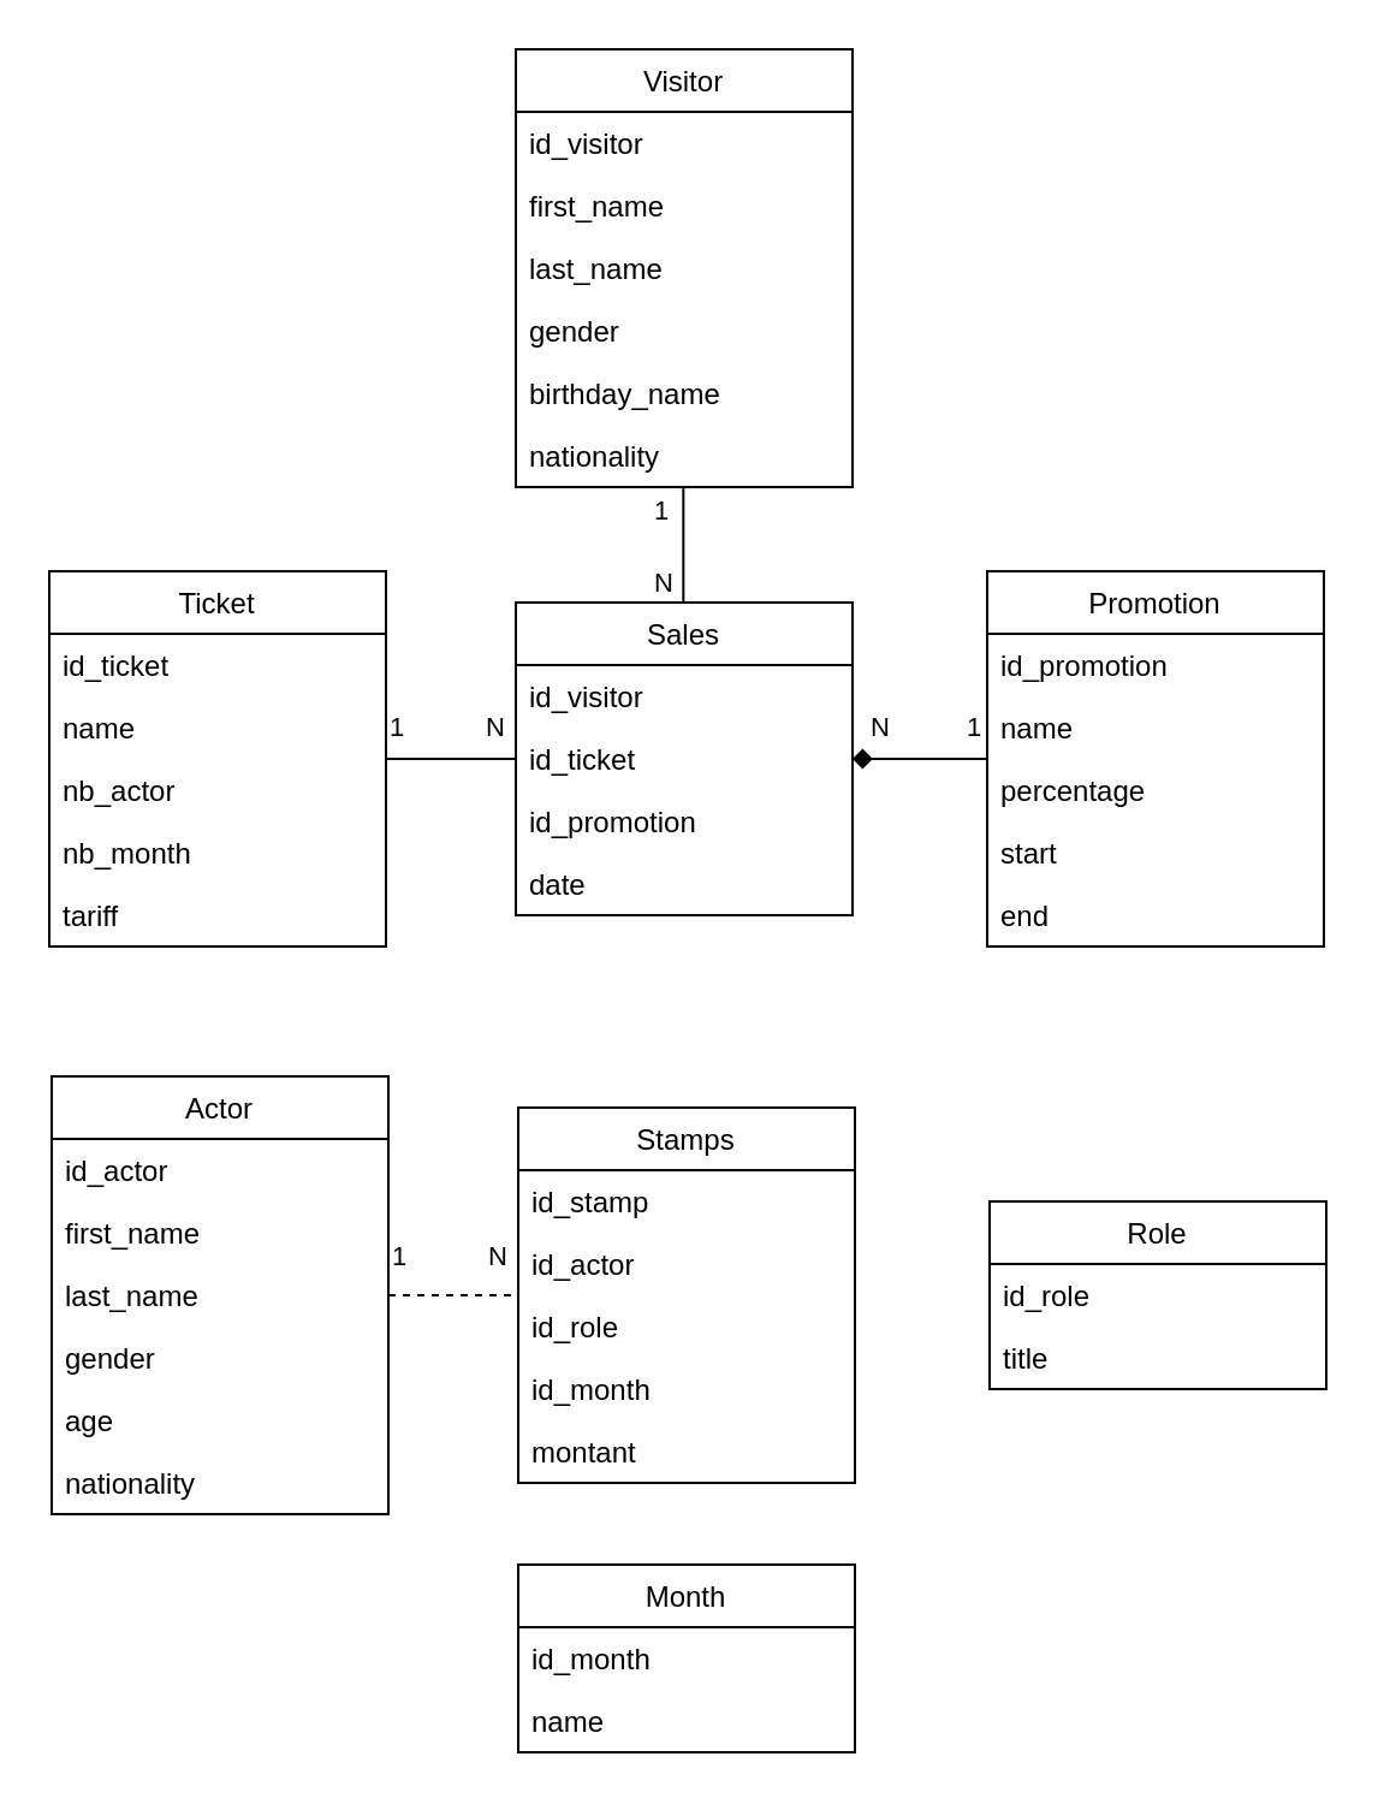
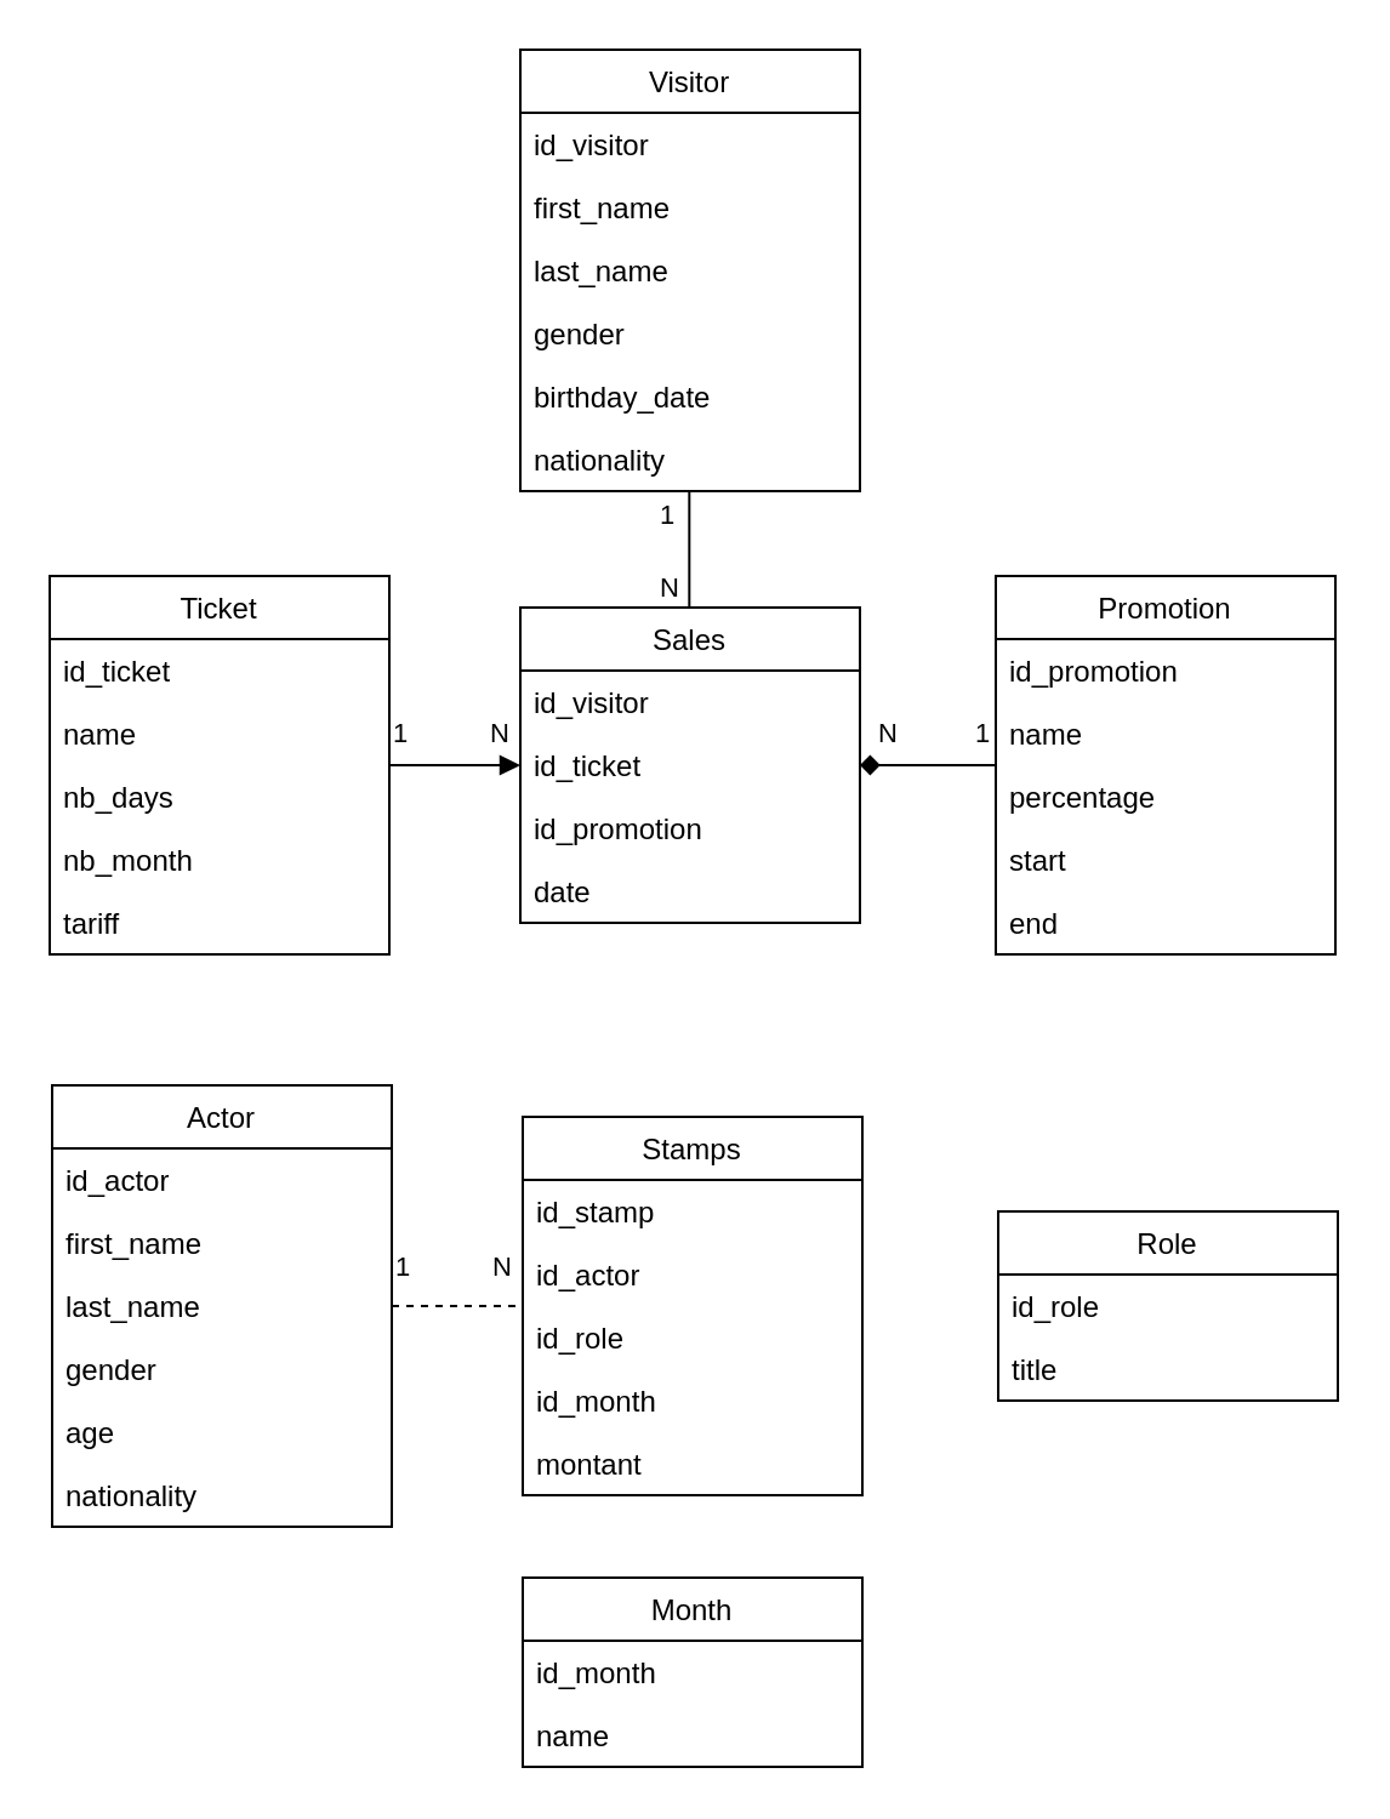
  <mxCell id="0" />
  <mxCell id="1" parent="0" />
  <mxCell id="2" value="Sales" style="swimlane;fontStyle=0;childLayout=stackLayout;horizontal=1;startSize=26;fillColor=none;horizontalStack=0;resizeParent=1;resizeParentMax=0;resizeLast=0;collapsible=1;marginBottom=0;shadow=0;" parent="1" vertex="1"><mxGeometry x="214" y="250" width="140" height="130" as="geometry"><mxRectangle x="210" y="180" width="60" height="26" as="alternateBounds" /></mxGeometry></mxCell>
  <mxCell id="3" value="id_visitor" style="text;strokeColor=none;fillColor=none;align=left;verticalAlign=top;spacingLeft=4;spacingRight=4;overflow=hidden;rotatable=0;points=[[0,0.5],[1,0.5]];portConstraint=eastwest;shadow=0;" parent="2" vertex="1"><mxGeometry y="26" width="140" height="26" as="geometry" /></mxCell>
  <mxCell id="4" value="id_ticket" style="text;strokeColor=none;fillColor=none;align=left;verticalAlign=top;spacingLeft=4;spacingRight=4;overflow=hidden;rotatable=0;points=[[0,0.5],[1,0.5]];portConstraint=eastwest;shadow=0;" parent="2" vertex="1"><mxGeometry y="52" width="140" height="26" as="geometry" /></mxCell>
  <mxCell id="5" value="id_promotion" style="text;strokeColor=none;fillColor=none;align=left;verticalAlign=top;spacingLeft=4;spacingRight=4;overflow=hidden;rotatable=0;points=[[0,0.5],[1,0.5]];portConstraint=eastwest;shadow=0;" parent="2" vertex="1"><mxGeometry y="78" width="140" height="26" as="geometry" /></mxCell>
  <mxCell id="6" value="date" style="text;strokeColor=none;fillColor=none;align=left;verticalAlign=top;spacingLeft=4;spacingRight=4;overflow=hidden;rotatable=0;points=[[0,0.5],[1,0.5]];portConstraint=eastwest;shadow=0;" parent="2" vertex="1"><mxGeometry y="104" width="140" height="26" as="geometry" /></mxCell>
  <mxCell id="7" value="Ticket" style="swimlane;fontStyle=0;childLayout=stackLayout;horizontal=1;startSize=26;fillColor=none;horizontalStack=0;resizeParent=1;resizeParentMax=0;resizeLast=0;collapsible=1;marginBottom=0;shadow=0;" parent="1" vertex="1"><mxGeometry x="20" y="237" width="140" height="156" as="geometry"><mxRectangle x="210" y="180" width="60" height="26" as="alternateBounds" /></mxGeometry></mxCell>
  <mxCell id="8" value="id_ticket" style="text;strokeColor=none;fillColor=none;align=left;verticalAlign=top;spacingLeft=4;spacingRight=4;overflow=hidden;rotatable=0;points=[[0,0.5],[1,0.5]];portConstraint=eastwest;shadow=0;" parent="7" vertex="1"><mxGeometry y="26" width="140" height="26" as="geometry" /></mxCell>
  <mxCell id="9" value="name" style="text;strokeColor=none;fillColor=none;align=left;verticalAlign=top;spacingLeft=4;spacingRight=4;overflow=hidden;rotatable=0;points=[[0,0.5],[1,0.5]];portConstraint=eastwest;shadow=0;" parent="7" vertex="1"><mxGeometry y="52" width="140" height="26" as="geometry" /></mxCell>
- <mxCell id="10" value="nb_actor" style="text;strokeColor=none;fillColor=none;align=left;verticalAlign=top;spacingLeft=4;spacingRight=4;overflow=hidden;rotatable=0;points=[[0,0.5],[1,0.5]];portConstraint=eastwest;shadow=0;" parent="7" vertex="1"><mxGeometry y="78" width="140" height="26" as="geometry" /></mxCell>
+ <mxCell id="10" value="nb_days" style="text;strokeColor=none;fillColor=none;align=left;verticalAlign=top;spacingLeft=4;spacingRight=4;overflow=hidden;rotatable=0;points=[[0,0.5],[1,0.5]];portConstraint=eastwest;shadow=0;" parent="7" vertex="1"><mxGeometry y="78" width="140" height="26" as="geometry" /></mxCell>
  <mxCell id="11" value="nb_month" style="text;strokeColor=none;fillColor=none;align=left;verticalAlign=top;spacingLeft=4;spacingRight=4;overflow=hidden;rotatable=0;points=[[0,0.5],[1,0.5]];portConstraint=eastwest;shadow=0;" parent="7" vertex="1"><mxGeometry y="104" width="140" height="26" as="geometry" /></mxCell>
  <mxCell id="12" value="tariff" style="text;strokeColor=none;fillColor=none;align=left;verticalAlign=top;spacingLeft=4;spacingRight=4;overflow=hidden;rotatable=0;points=[[0,0.5],[1,0.5]];portConstraint=eastwest;shadow=0;" parent="7" vertex="1"><mxGeometry y="130" width="140" height="26" as="geometry" /></mxCell>
  <mxCell id="13" value="Promotion" style="swimlane;fontStyle=0;childLayout=stackLayout;horizontal=1;startSize=26;fillColor=none;horizontalStack=0;resizeParent=1;resizeParentMax=0;resizeLast=0;collapsible=1;marginBottom=0;shadow=0;" parent="1" vertex="1"><mxGeometry x="410" y="237" width="140" height="156" as="geometry"><mxRectangle x="210" y="180" width="60" height="26" as="alternateBounds" /></mxGeometry></mxCell>
  <mxCell id="14" value="id_promotion" style="text;strokeColor=none;fillColor=none;align=left;verticalAlign=top;spacingLeft=4;spacingRight=4;overflow=hidden;rotatable=0;points=[[0,0.5],[1,0.5]];portConstraint=eastwest;shadow=0;" parent="13" vertex="1"><mxGeometry y="26" width="140" height="26" as="geometry" /></mxCell>
  <mxCell id="15" value="name" style="text;strokeColor=none;fillColor=none;align=left;verticalAlign=top;spacingLeft=4;spacingRight=4;overflow=hidden;rotatable=0;points=[[0,0.5],[1,0.5]];portConstraint=eastwest;shadow=0;" parent="13" vertex="1"><mxGeometry y="52" width="140" height="26" as="geometry" /></mxCell>
  <mxCell id="16" value="percentage" style="text;strokeColor=none;fillColor=none;align=left;verticalAlign=top;spacingLeft=4;spacingRight=4;overflow=hidden;rotatable=0;points=[[0,0.5],[1,0.5]];portConstraint=eastwest;shadow=0;" parent="13" vertex="1"><mxGeometry y="78" width="140" height="26" as="geometry" /></mxCell>
  <mxCell id="17" value="start" style="text;strokeColor=none;fillColor=none;align=left;verticalAlign=top;spacingLeft=4;spacingRight=4;overflow=hidden;rotatable=0;points=[[0,0.5],[1,0.5]];portConstraint=eastwest;shadow=0;" parent="13" vertex="1"><mxGeometry y="104" width="140" height="26" as="geometry" /></mxCell>
  <mxCell id="18" value="end" style="text;strokeColor=none;fillColor=none;align=left;verticalAlign=top;spacingLeft=4;spacingRight=4;overflow=hidden;rotatable=0;points=[[0,0.5],[1,0.5]];portConstraint=eastwest;shadow=0;" parent="13" vertex="1"><mxGeometry y="130" width="140" height="26" as="geometry" /></mxCell>
  <mxCell id="19" value="Visitor" style="swimlane;fontStyle=0;childLayout=stackLayout;horizontal=1;startSize=26;fillColor=none;horizontalStack=0;resizeParent=1;resizeParentMax=0;resizeLast=0;collapsible=1;marginBottom=0;shadow=0;" parent="1" vertex="1"><mxGeometry x="214" y="20" width="140" height="182" as="geometry"><mxRectangle x="210" y="180" width="60" height="26" as="alternateBounds" /></mxGeometry></mxCell>
  <mxCell id="20" value="id_visitor" style="text;strokeColor=none;fillColor=none;align=left;verticalAlign=top;spacingLeft=4;spacingRight=4;overflow=hidden;rotatable=0;points=[[0,0.5],[1,0.5]];portConstraint=eastwest;shadow=0;" parent="19" vertex="1"><mxGeometry y="26" width="140" height="26" as="geometry" /></mxCell>
  <mxCell id="21" value="first_name" style="text;strokeColor=none;fillColor=none;align=left;verticalAlign=top;spacingLeft=4;spacingRight=4;overflow=hidden;rotatable=0;points=[[0,0.5],[1,0.5]];portConstraint=eastwest;shadow=0;" parent="19" vertex="1"><mxGeometry y="52" width="140" height="26" as="geometry" /></mxCell>
  <mxCell id="22" value="last_name" style="text;strokeColor=none;fillColor=none;align=left;verticalAlign=top;spacingLeft=4;spacingRight=4;overflow=hidden;rotatable=0;points=[[0,0.5],[1,0.5]];portConstraint=eastwest;shadow=0;" parent="19" vertex="1"><mxGeometry y="78" width="140" height="26" as="geometry" /></mxCell>
  <mxCell id="23" value="gender" style="text;strokeColor=none;fillColor=none;align=left;verticalAlign=top;spacingLeft=4;spacingRight=4;overflow=hidden;rotatable=0;points=[[0,0.5],[1,0.5]];portConstraint=eastwest;shadow=0;" parent="19" vertex="1"><mxGeometry y="104" width="140" height="26" as="geometry" /></mxCell>
- <mxCell id="24" value="birthday_name" style="text;strokeColor=none;fillColor=none;align=left;verticalAlign=top;spacingLeft=4;spacingRight=4;overflow=hidden;rotatable=0;points=[[0,0.5],[1,0.5]];portConstraint=eastwest;shadow=0;" parent="19" vertex="1"><mxGeometry y="130" width="140" height="26" as="geometry" /></mxCell>
+ <mxCell id="24" value="birthday_date" style="text;strokeColor=none;fillColor=none;align=left;verticalAlign=top;spacingLeft=4;spacingRight=4;overflow=hidden;rotatable=0;points=[[0,0.5],[1,0.5]];portConstraint=eastwest;shadow=0;" parent="19" vertex="1"><mxGeometry y="130" width="140" height="26" as="geometry" /></mxCell>
  <mxCell id="25" value="nationality" style="text;strokeColor=none;fillColor=none;align=left;verticalAlign=top;spacingLeft=4;spacingRight=4;overflow=hidden;rotatable=0;points=[[0,0.5],[1,0.5]];portConstraint=eastwest;shadow=0;" parent="19" vertex="1"><mxGeometry y="156" width="140" height="26" as="geometry" /></mxCell>
  <mxCell id="26" value="" style="endArrow=none;html=1;edgeStyle=orthogonalEdgeStyle;shadow=0;" parent="19" edge="1"><mxGeometry relative="1" as="geometry"><mxPoint x="69.66" y="182" as="sourcePoint" /><mxPoint x="69.66" y="230" as="targetPoint" /></mxGeometry></mxCell>
  <mxCell id="27" value="1" style="edgeLabel;resizable=0;html=1;align=left;verticalAlign=bottom;shadow=0;" parent="26" connectable="0" vertex="1"><mxGeometry x="-1" relative="1" as="geometry"><mxPoint x="-13.66" y="18" as="offset" /></mxGeometry></mxCell>
  <mxCell id="28" value="N" style="edgeLabel;resizable=0;html=1;align=right;verticalAlign=bottom;shadow=0;" parent="26" connectable="0" vertex="1"><mxGeometry x="1" relative="1" as="geometry"><mxPoint x="-3.66" as="offset" /></mxGeometry></mxCell>
  <mxCell id="29" value="Stamps" style="swimlane;fontStyle=0;childLayout=stackLayout;horizontal=1;startSize=26;fillColor=none;horizontalStack=0;resizeParent=1;resizeParentMax=0;resizeLast=0;collapsible=1;marginBottom=0;shadow=0;" parent="1" vertex="1"><mxGeometry x="215" y="460" width="140" height="156" as="geometry"><mxRectangle x="210" y="180" width="60" height="26" as="alternateBounds" /></mxGeometry></mxCell>
  <mxCell id="30" value="id_stamp" style="text;strokeColor=none;fillColor=none;align=left;verticalAlign=top;spacingLeft=4;spacingRight=4;overflow=hidden;rotatable=0;points=[[0,0.5],[1,0.5]];portConstraint=eastwest;shadow=0;" parent="29" vertex="1"><mxGeometry y="26" width="140" height="26" as="geometry" /></mxCell>
  <mxCell id="31" value="id_actor" style="text;strokeColor=none;fillColor=none;align=left;verticalAlign=top;spacingLeft=4;spacingRight=4;overflow=hidden;rotatable=0;points=[[0,0.5],[1,0.5]];portConstraint=eastwest;shadow=0;" parent="29" vertex="1"><mxGeometry y="52" width="140" height="26" as="geometry" /></mxCell>
  <mxCell id="32" value="id_role" style="text;strokeColor=none;fillColor=none;align=left;verticalAlign=top;spacingLeft=4;spacingRight=4;overflow=hidden;rotatable=0;points=[[0,0.5],[1,0.5]];portConstraint=eastwest;shadow=0;" parent="29" vertex="1"><mxGeometry y="78" width="140" height="26" as="geometry" /></mxCell>
  <mxCell id="33" value="id_month" style="text;strokeColor=none;fillColor=none;align=left;verticalAlign=top;spacingLeft=4;spacingRight=4;overflow=hidden;rotatable=0;points=[[0,0.5],[1,0.5]];portConstraint=eastwest;shadow=0;" parent="29" vertex="1"><mxGeometry y="104" width="140" height="26" as="geometry" /></mxCell>
  <mxCell id="34" value="montant" style="text;strokeColor=none;fillColor=none;align=left;verticalAlign=top;spacingLeft=4;spacingRight=4;overflow=hidden;rotatable=0;points=[[0,0.5],[1,0.5]];portConstraint=eastwest;shadow=0;" parent="29" vertex="1"><mxGeometry y="130" width="140" height="26" as="geometry" /></mxCell>
  <mxCell id="35" value="Role" style="swimlane;fontStyle=0;childLayout=stackLayout;horizontal=1;startSize=26;fillColor=none;horizontalStack=0;resizeParent=1;resizeParentMax=0;resizeLast=0;collapsible=1;marginBottom=0;shadow=0;" parent="1" vertex="1"><mxGeometry x="411" y="499" width="140" height="78" as="geometry"><mxRectangle x="210" y="180" width="60" height="26" as="alternateBounds" /></mxGeometry></mxCell>
  <mxCell id="36" value="id_role" style="text;strokeColor=none;fillColor=none;align=left;verticalAlign=top;spacingLeft=4;spacingRight=4;overflow=hidden;rotatable=0;points=[[0,0.5],[1,0.5]];portConstraint=eastwest;shadow=0;" parent="35" vertex="1"><mxGeometry y="26" width="140" height="26" as="geometry" /></mxCell>
  <mxCell id="37" value="title" style="text;strokeColor=none;fillColor=none;align=left;verticalAlign=top;spacingLeft=4;spacingRight=4;overflow=hidden;rotatable=0;points=[[0,0.5],[1,0.5]];portConstraint=eastwest;shadow=0;" parent="35" vertex="1"><mxGeometry y="52" width="140" height="26" as="geometry" /></mxCell>
  <mxCell id="38" value="Actor" style="swimlane;fontStyle=0;childLayout=stackLayout;horizontal=1;startSize=26;fillColor=none;horizontalStack=0;resizeParent=1;resizeParentMax=0;resizeLast=0;collapsible=1;marginBottom=0;shadow=0;" parent="1" vertex="1"><mxGeometry x="21" y="447" width="140" height="182" as="geometry"><mxRectangle x="210" y="180" width="60" height="26" as="alternateBounds" /></mxGeometry></mxCell>
  <mxCell id="39" value="id_actor" style="text;strokeColor=none;fillColor=none;align=left;verticalAlign=top;spacingLeft=4;spacingRight=4;overflow=hidden;rotatable=0;points=[[0,0.5],[1,0.5]];portConstraint=eastwest;shadow=0;" parent="38" vertex="1"><mxGeometry y="26" width="140" height="26" as="geometry" /></mxCell>
  <mxCell id="40" value="first_name" style="text;strokeColor=none;fillColor=none;align=left;verticalAlign=top;spacingLeft=4;spacingRight=4;overflow=hidden;rotatable=0;points=[[0,0.5],[1,0.5]];portConstraint=eastwest;shadow=0;" parent="38" vertex="1"><mxGeometry y="52" width="140" height="26" as="geometry" /></mxCell>
  <mxCell id="41" value="last_name" style="text;strokeColor=none;fillColor=none;align=left;verticalAlign=top;spacingLeft=4;spacingRight=4;overflow=hidden;rotatable=0;points=[[0,0.5],[1,0.5]];portConstraint=eastwest;shadow=0;" parent="38" vertex="1"><mxGeometry y="78" width="140" height="26" as="geometry" /></mxCell>
  <mxCell id="42" value="gender" style="text;strokeColor=none;fillColor=none;align=left;verticalAlign=top;spacingLeft=4;spacingRight=4;overflow=hidden;rotatable=0;points=[[0,0.5],[1,0.5]];portConstraint=eastwest;shadow=0;" parent="38" vertex="1"><mxGeometry y="104" width="140" height="26" as="geometry" /></mxCell>
  <mxCell id="43" value="age" style="text;strokeColor=none;fillColor=none;align=left;verticalAlign=top;spacingLeft=4;spacingRight=4;overflow=hidden;rotatable=0;points=[[0,0.5],[1,0.5]];portConstraint=eastwest;shadow=0;" parent="38" vertex="1"><mxGeometry y="130" width="140" height="26" as="geometry" /></mxCell>
  <mxCell id="44" value="nationality" style="text;strokeColor=none;fillColor=none;align=left;verticalAlign=top;spacingLeft=4;spacingRight=4;overflow=hidden;rotatable=0;points=[[0,0.5],[1,0.5]];portConstraint=eastwest;shadow=0;" parent="38" vertex="1"><mxGeometry y="156" width="140" height="26" as="geometry" /></mxCell>
  <mxCell id="45" value="Month" style="swimlane;fontStyle=0;childLayout=stackLayout;horizontal=1;startSize=26;fillColor=none;horizontalStack=0;resizeParent=1;resizeParentMax=0;resizeLast=0;collapsible=1;marginBottom=0;shadow=0;" parent="1" vertex="1"><mxGeometry x="215" y="650" width="140" height="78" as="geometry"><mxRectangle x="210" y="180" width="60" height="26" as="alternateBounds" /></mxGeometry></mxCell>
  <mxCell id="46" value="id_month" style="text;strokeColor=none;fillColor=none;align=left;verticalAlign=top;spacingLeft=4;spacingRight=4;overflow=hidden;rotatable=0;points=[[0,0.5],[1,0.5]];portConstraint=eastwest;shadow=0;" parent="45" vertex="1"><mxGeometry y="26" width="140" height="26" as="geometry" /></mxCell>
  <mxCell id="47" value="name" style="text;strokeColor=none;fillColor=none;align=left;verticalAlign=top;spacingLeft=4;spacingRight=4;overflow=hidden;rotatable=0;points=[[0,0.5],[1,0.5]];portConstraint=eastwest;shadow=0;" parent="45" vertex="1"><mxGeometry y="52" width="140" height="26" as="geometry" /></mxCell>
  <mxCell id="48" value="" style="endArrow=diamond;html=1;edgeStyle=orthogonalEdgeStyle;shadow=0;" parent="1" source="13" target="2" edge="1"><mxGeometry relative="1" as="geometry"><mxPoint x="637.66" y="262" as="sourcePoint" /><mxPoint x="637.66" y="310" as="targetPoint" /></mxGeometry></mxCell>
  <mxCell id="49" value="1" style="edgeLabel;resizable=0;html=1;align=left;verticalAlign=bottom;shadow=0;" parent="48" connectable="0" vertex="1"><mxGeometry x="-1" relative="1" as="geometry"><mxPoint x="-10" y="-5" as="offset" /></mxGeometry></mxCell>
  <mxCell id="50" value="N" style="edgeLabel;resizable=0;html=1;align=right;verticalAlign=bottom;shadow=0;" parent="48" connectable="0" vertex="1"><mxGeometry x="1" relative="1" as="geometry"><mxPoint x="16" y="-5" as="offset" /></mxGeometry></mxCell>
- <mxCell id="51" value="" style="endArrow=none;html=1;edgeStyle=orthogonalEdgeStyle;shadow=0;" parent="1" source="7" target="2" edge="1"><mxGeometry relative="1" as="geometry"><mxPoint x="420" y="338" as="sourcePoint" /><mxPoint x="364" y="325" as="targetPoint" /></mxGeometry></mxCell>
+ <mxCell id="51" value="" style="endArrow=block;html=1;edgeStyle=orthogonalEdgeStyle;shadow=0;" parent="1" source="7" target="2" edge="1"><mxGeometry relative="1" as="geometry"><mxPoint x="420" y="338" as="sourcePoint" /><mxPoint x="364" y="325" as="targetPoint" /></mxGeometry></mxCell>
  <mxCell id="52" value="1" style="edgeLabel;resizable=0;html=1;align=left;verticalAlign=bottom;shadow=0;" parent="51" connectable="0" vertex="1"><mxGeometry x="-1" relative="1" as="geometry"><mxPoint x="0.34" y="-5" as="offset" /></mxGeometry></mxCell>
  <mxCell id="53" value="N" style="edgeLabel;resizable=0;html=1;align=right;verticalAlign=bottom;shadow=0;" parent="51" connectable="0" vertex="1"><mxGeometry x="1" relative="1" as="geometry"><mxPoint x="-4.29" y="-5" as="offset" /></mxGeometry></mxCell>
  <mxCell id="54" value="" style="endArrow=none;html=1;edgeStyle=orthogonalEdgeStyle;shadow=0;dashed=1;" parent="1" source="38" target="29" edge="1"><mxGeometry relative="1" as="geometry"><mxPoint x="171" y="258" as="sourcePoint" /><mxPoint x="225" y="245" as="targetPoint" /></mxGeometry></mxCell>
  <mxCell id="55" value="1" style="edgeLabel;resizable=0;html=1;align=left;verticalAlign=bottom;shadow=0;" parent="54" connectable="0" vertex="1"><mxGeometry x="-1" relative="1" as="geometry"><mxPoint y="-8" as="offset" /></mxGeometry></mxCell>
  <mxCell id="56" value="N" style="edgeLabel;resizable=0;html=1;align=right;verticalAlign=bottom;shadow=0;" parent="54" connectable="0" vertex="1"><mxGeometry x="1" relative="1" as="geometry"><mxPoint x="-4.29" y="-8" as="offset" /></mxGeometry></mxCell>
